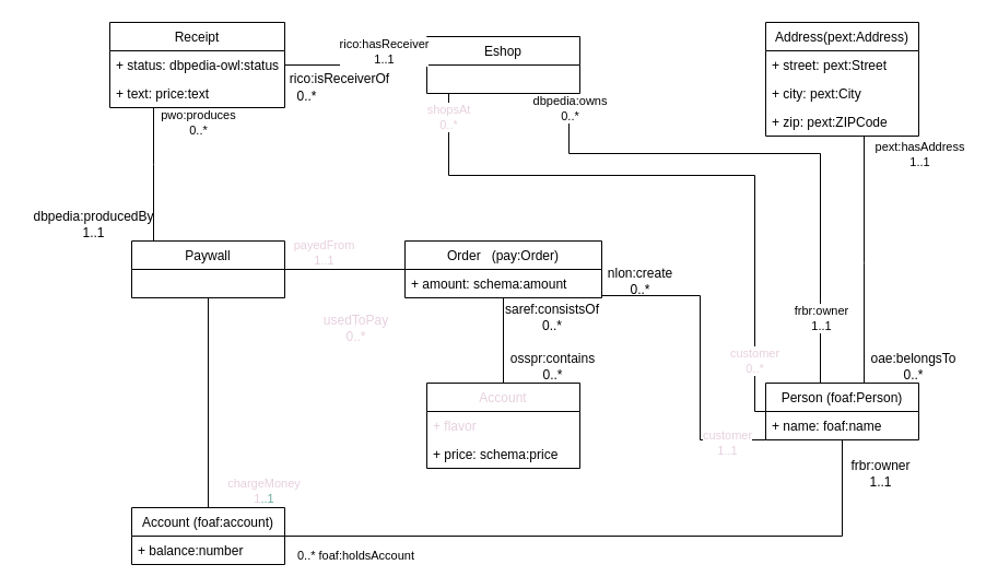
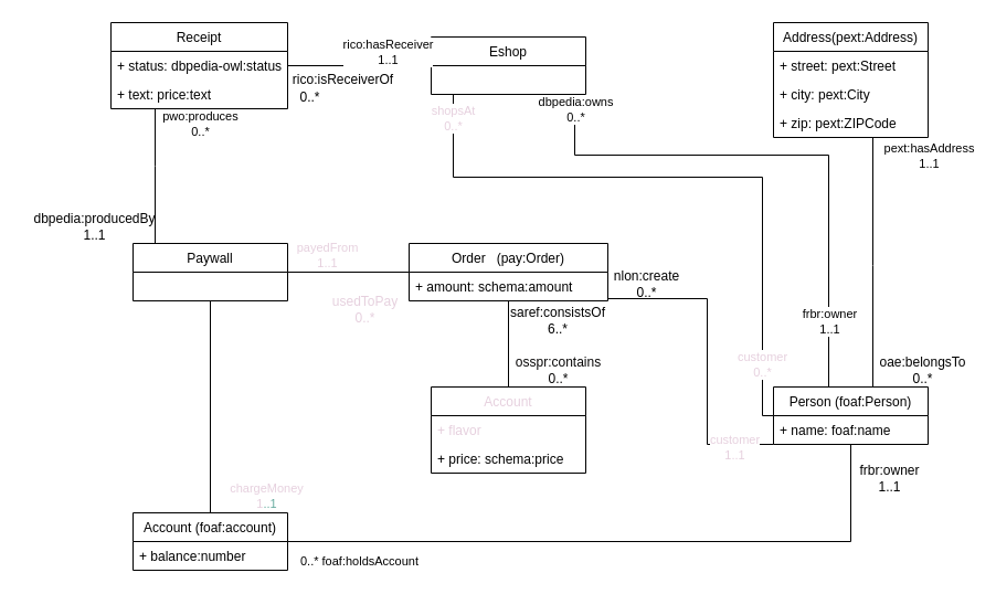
  <mxCell id="0" />
  <mxCell id="1" parent="0" />
  <mxCell id="2" style="edgeStyle=orthogonalEdgeStyle;rounded=0;orthogonalLoop=1;jettySize=auto;html=1;fontColor=none;endArrow=none;endFill=0;" parent="1" source="4" target="28" edge="1"><mxGeometry relative="1" as="geometry" /></mxCell>
  <mxCell id="3" value="&lt;div&gt;&lt;font color=&quot;#E6D0DE&quot;&gt;payedFrom&lt;/font&gt;&lt;/div&gt;&lt;div&gt;&lt;font color=&quot;#E6D0DE&quot;&gt;1..1&lt;br&gt;&lt;/font&gt;&lt;/div&gt;" style="edgeLabel;html=1;align=center;verticalAlign=middle;resizable=0;points=[];fontColor=none;" parent="2" vertex="1" connectable="0"><mxGeometry x="0.233" relative="1" as="geometry"><mxPoint x="-7" y="-16" as="offset" /></mxGeometry></mxCell>
  <mxCell id="4" value="Order   (pay:Order)" style="swimlane;fontStyle=0;childLayout=stackLayout;horizontal=1;startSize=26;fillColor=none;horizontalStack=0;resizeParent=1;resizeParentMax=0;resizeLast=0;collapsible=1;marginBottom=0;" parent="1" vertex="1"><mxGeometry x="370" y="220" width="180" height="52" as="geometry" /></mxCell>
  <mxCell id="5" value="+ amount: schema:amount" style="text;strokeColor=none;fillColor=none;align=left;verticalAlign=top;spacingLeft=4;spacingRight=4;overflow=hidden;rotatable=0;points=[[0,0.5],[1,0.5]];portConstraint=eastwest;" parent="4" vertex="1"><mxGeometry y="26" width="180" height="26" as="geometry" /></mxCell>
  <mxCell id="6" style="edgeStyle=orthogonalEdgeStyle;rounded=0;orthogonalLoop=1;jettySize=auto;html=1;endArrow=none;endFill=0;" parent="1" source="10" target="16" edge="1"><mxGeometry relative="1" as="geometry"><Array as="points"><mxPoint x="790" y="240" /><mxPoint x="790" y="240" /></Array></mxGeometry></mxCell>
  <mxCell id="7" value="&lt;div&gt;pext:hasAddress&lt;/div&gt;&lt;div&gt;1..1&lt;br&gt;&lt;/div&gt;" style="edgeLabel;html=1;align=center;verticalAlign=middle;resizable=0;points=[];" parent="6" vertex="1" connectable="0"><mxGeometry x="0.247" y="-2" relative="1" as="geometry"><mxPoint x="48" y="-69" as="offset" /></mxGeometry></mxCell>
  <mxCell id="8" style="edgeStyle=orthogonalEdgeStyle;rounded=0;orthogonalLoop=1;jettySize=auto;html=1;fontColor=#E6D0DE;endArrow=none;endFill=0;" parent="1" source="10" edge="1"><mxGeometry relative="1" as="geometry"><Array as="points"><mxPoint x="640" y="402" /><mxPoint x="640" y="270" /></Array><mxPoint x="550" y="270" as="targetPoint" /></mxGeometry></mxCell>
  <mxCell id="9" value="&lt;div&gt;customer&lt;/div&gt;&lt;div&gt;1..1&lt;/div&gt;" style="edgeLabel;html=1;align=center;verticalAlign=middle;resizable=0;points=[];fontColor=#E6D0DE;" parent="8" vertex="1" connectable="0"><mxGeometry x="-0.745" y="2" relative="1" as="geometry"><mxPoint as="offset" /></mxGeometry></mxCell>
  <mxCell id="10" value="Person (foaf:Person)" style="swimlane;fontStyle=0;childLayout=stackLayout;horizontal=1;startSize=26;fillColor=none;horizontalStack=0;resizeParent=1;resizeParentMax=0;resizeLast=0;collapsible=1;marginBottom=0;" parent="1" vertex="1"><mxGeometry x="700" y="350" width="140" height="52" as="geometry" /></mxCell>
  <mxCell id="11" value="+ name: foaf:name" style="text;strokeColor=none;fillColor=none;align=left;verticalAlign=top;spacingLeft=4;spacingRight=4;overflow=hidden;rotatable=0;points=[[0,0.5],[1,0.5]];portConstraint=eastwest;" parent="10" vertex="1"><mxGeometry y="26" width="140" height="26" as="geometry" /></mxCell>
  <mxCell id="12" style="edgeStyle=orthogonalEdgeStyle;rounded=0;orthogonalLoop=1;jettySize=auto;html=1;fontColor=#080707;endArrow=none;endFill=0;" parent="1" source="13" target="4" edge="1"><mxGeometry relative="1" as="geometry" /></mxCell>
  <mxCell id="13" value="Account" style="swimlane;fontStyle=0;childLayout=stackLayout;horizontal=1;startSize=26;fillColor=none;horizontalStack=0;resizeParent=1;resizeParentMax=0;resizeLast=0;collapsible=1;marginBottom=0;fontColor=#E6D0DE;" parent="1" vertex="1"><mxGeometry x="390" y="350" width="140" height="78" as="geometry" /></mxCell>
  <mxCell id="14" value="+ flavor" style="text;strokeColor=none;fillColor=none;align=left;verticalAlign=top;spacingLeft=4;spacingRight=4;overflow=hidden;rotatable=0;points=[[0,0.5],[1,0.5]];portConstraint=eastwest;fontColor=#E6D0DE;" parent="13" vertex="1"><mxGeometry y="26" width="140" height="26" as="geometry" /></mxCell>
  <mxCell id="15" value="+ price: schema:price" style="text;strokeColor=none;fillColor=none;align=left;verticalAlign=top;spacingLeft=4;spacingRight=4;overflow=hidden;rotatable=0;points=[[0,0.5],[1,0.5]];portConstraint=eastwest;" parent="13" vertex="1"><mxGeometry y="52" width="140" height="26" as="geometry" /></mxCell>
  <mxCell id="16" value="Address(pext:Address)" style="swimlane;fontStyle=0;childLayout=stackLayout;horizontal=1;startSize=26;fillColor=none;horizontalStack=0;resizeParent=1;resizeParentMax=0;resizeLast=0;collapsible=1;marginBottom=0;" parent="1" vertex="1"><mxGeometry x="700" y="20" width="140" height="104" as="geometry" /></mxCell>
  <mxCell id="17" value="+ street: pext:Street" style="text;strokeColor=none;fillColor=none;align=left;verticalAlign=top;spacingLeft=4;spacingRight=4;overflow=hidden;rotatable=0;points=[[0,0.5],[1,0.5]];portConstraint=eastwest;" parent="16" vertex="1"><mxGeometry y="26" width="140" height="26" as="geometry" /></mxCell>
  <mxCell id="18" value="+ city: pext:City" style="text;strokeColor=none;fillColor=none;align=left;verticalAlign=top;spacingLeft=4;spacingRight=4;overflow=hidden;rotatable=0;points=[[0,0.5],[1,0.5]];portConstraint=eastwest;" parent="16" vertex="1"><mxGeometry y="52" width="140" height="26" as="geometry" /></mxCell>
  <mxCell id="19" value="+ zip: pext:ZIPCode" style="text;strokeColor=none;fillColor=none;align=left;verticalAlign=top;spacingLeft=4;spacingRight=4;overflow=hidden;rotatable=0;points=[[0,0.5],[1,0.5]];portConstraint=eastwest;" parent="16" vertex="1"><mxGeometry y="78" width="140" height="26" as="geometry" /></mxCell>
  <mxCell id="20" style="edgeStyle=orthogonalEdgeStyle;rounded=0;orthogonalLoop=1;jettySize=auto;html=1;endArrow=none;endFill=0;" parent="1" source="25" target="10" edge="1"><mxGeometry relative="1" as="geometry"><Array as="points"><mxPoint x="520" y="140" /><mxPoint x="750" y="140" /></Array></mxGeometry></mxCell>
  <mxCell id="21" value="&lt;div&gt;dbpedia:owns&lt;/div&gt;&lt;div&gt;0..*&lt;br&gt;&lt;/div&gt;" style="edgeLabel;html=1;align=center;verticalAlign=middle;resizable=0;points=[];" vertex="1" connectable="0" parent="20"><mxGeometry x="-0.948" relative="1" as="geometry"><mxPoint as="offset" /></mxGeometry></mxCell>
  <mxCell id="22" style="edgeStyle=orthogonalEdgeStyle;rounded=0;orthogonalLoop=1;jettySize=auto;html=1;endArrow=none;endFill=0;" edge="1" parent="1" source="25" target="10"><mxGeometry relative="1" as="geometry"><Array as="points"><mxPoint x="410" y="160" /><mxPoint x="690" y="160" /><mxPoint x="690" y="376" /></Array></mxGeometry></mxCell>
  <mxCell id="23" value="&lt;font color=&quot;#E6D0DE&quot;&gt;shopsAt&lt;/font&gt;&lt;div&gt;&lt;font color=&quot;#E6D0DE&quot;&gt;0..*&lt;/font&gt;&lt;br&gt;&lt;/div&gt;" style="edgeLabel;html=1;align=center;verticalAlign=middle;resizable=0;points=[];" vertex="1" connectable="0" parent="22"><mxGeometry x="-0.927" y="-1" relative="1" as="geometry"><mxPoint as="offset" /></mxGeometry></mxCell>
  <mxCell id="24" value="&lt;div&gt;&lt;font color=&quot;#E6D0DE&quot;&gt;customer&lt;/font&gt;&lt;/div&gt;&lt;div&gt;&lt;font color=&quot;#E6D0DE&quot;&gt;0..*&lt;br&gt;&lt;/font&gt;&lt;/div&gt;" style="edgeLabel;html=1;align=center;verticalAlign=middle;resizable=0;points=[];" vertex="1" connectable="0" parent="22"><mxGeometry x="0.804" y="-1" relative="1" as="geometry"><mxPoint as="offset" /></mxGeometry></mxCell>
  <mxCell id="25" value="Eshop" style="swimlane;fontStyle=0;childLayout=stackLayout;horizontal=1;startSize=26;fillColor=none;horizontalStack=0;resizeParent=1;resizeParentMax=0;resizeLast=0;collapsible=1;marginBottom=0;" parent="1" vertex="1"><mxGeometry x="390" y="33" width="140" height="52" as="geometry" /></mxCell>
  <mxCell id="26" style="edgeStyle=orthogonalEdgeStyle;rounded=0;orthogonalLoop=1;jettySize=auto;html=1;fontColor=none;endArrow=none;endFill=0;" parent="1" source="28" target="37" edge="1"><mxGeometry relative="1" as="geometry"><Array as="points"><mxPoint x="140" y="150" /><mxPoint x="140" y="150" /></Array></mxGeometry></mxCell>
  <mxCell id="27" value="&lt;div&gt;pwo:produces&lt;/div&gt;&lt;div&gt;0..*&lt;br&gt;&lt;/div&gt;" style="edgeLabel;html=1;align=center;verticalAlign=middle;resizable=0;points=[];fontColor=none;" parent="26" vertex="1" connectable="0"><mxGeometry x="0.197" relative="1" as="geometry"><mxPoint x="40" y="-36" as="offset" /></mxGeometry></mxCell>
  <mxCell id="28" value="Paywall" style="swimlane;fontStyle=0;childLayout=stackLayout;horizontal=1;startSize=26;fillColor=none;horizontalStack=0;resizeParent=1;resizeParentMax=0;resizeLast=0;collapsible=1;marginBottom=0;" parent="1" vertex="1"><mxGeometry x="120" y="220" width="140" height="52" as="geometry" /></mxCell>
  <mxCell id="29" style="edgeStyle=orthogonalEdgeStyle;rounded=0;orthogonalLoop=1;jettySize=auto;html=1;endArrow=none;endFill=0;" parent="1" source="33" target="28" edge="1"><mxGeometry relative="1" as="geometry"><mxPoint x="188.46" y="297.402" as="targetPoint" /></mxGeometry></mxCell>
  <mxCell id="30" value="&lt;div&gt;&lt;font color=&quot;#E6D0DE&quot;&gt;chargeMoney&lt;/font&gt;&lt;/div&gt;&lt;div&gt;&lt;font color=&quot;#E6D0DE&quot;&gt;1&lt;/font&gt;&lt;font color=&quot;#67AB9F&quot;&gt;..1&lt;/font&gt;&lt;/div&gt;" style="edgeLabel;html=1;align=center;verticalAlign=middle;resizable=0;points=[];fontColor=#080707;" parent="29" vertex="1" connectable="0"><mxGeometry x="-0.125" relative="1" as="geometry"><mxPoint x="50" y="68" as="offset" /></mxGeometry></mxCell>
  <mxCell id="31" style="edgeStyle=orthogonalEdgeStyle;rounded=0;orthogonalLoop=1;jettySize=auto;html=1;endArrow=none;endFill=0;" parent="1" source="33" target="10" edge="1"><mxGeometry relative="1" as="geometry" /></mxCell>
  <mxCell id="32" value="0..* foaf:holdsAccount" style="edgeLabel;html=1;align=center;verticalAlign=middle;resizable=0;points=[];" parent="31" vertex="1" connectable="0"><mxGeometry x="-0.043" y="-3" relative="1" as="geometry"><mxPoint x="-222" y="14" as="offset" /></mxGeometry></mxCell>
  <mxCell id="33" value="Account (foaf:account)" style="swimlane;fontStyle=0;childLayout=stackLayout;horizontal=1;startSize=26;fillColor=none;horizontalStack=0;resizeParent=1;resizeParentMax=0;resizeLast=0;collapsible=1;marginBottom=0;" parent="1" vertex="1"><mxGeometry x="120" y="464" width="140" height="52" as="geometry" /></mxCell>
  <mxCell id="34" value="+ balance:number" style="text;strokeColor=none;fillColor=none;align=left;verticalAlign=top;spacingLeft=4;spacingRight=4;overflow=hidden;rotatable=0;points=[[0,0.5],[1,0.5]];portConstraint=eastwest;" parent="33" vertex="1"><mxGeometry y="26" width="140" height="26" as="geometry" /></mxCell>
  <mxCell id="35" style="edgeStyle=orthogonalEdgeStyle;rounded=0;orthogonalLoop=1;jettySize=auto;html=1;endArrow=none;endFill=0;" parent="1" source="37" target="25" edge="1"><mxGeometry relative="1" as="geometry" /></mxCell>
  <mxCell id="36" value="&lt;div&gt;rico:hasReceiver&lt;/div&gt;&lt;div&gt;1..1&lt;br&gt;&lt;/div&gt;" style="edgeLabel;html=1;align=center;verticalAlign=middle;resizable=0;points=[];" vertex="1" connectable="0" parent="35"><mxGeometry x="0.646" relative="1" as="geometry"><mxPoint x="-17" y="-13" as="offset" /></mxGeometry></mxCell>
  <mxCell id="37" value="Receipt" style="swimlane;fontStyle=0;childLayout=stackLayout;horizontal=1;startSize=26;fillColor=none;horizontalStack=0;resizeParent=1;resizeParentMax=0;resizeLast=0;collapsible=1;marginBottom=0;" parent="1" vertex="1"><mxGeometry x="100" y="20" width="160" height="78" as="geometry" /></mxCell>
  <mxCell id="38" value="+ status: dbpedia-owl:status" style="text;strokeColor=none;fillColor=none;align=left;verticalAlign=top;spacingLeft=4;spacingRight=4;overflow=hidden;rotatable=0;points=[[0,0.5],[1,0.5]];portConstraint=eastwest;" parent="37" vertex="1"><mxGeometry y="26" width="160" height="26" as="geometry" /></mxCell>
  <mxCell id="39" value="+ text: price:text" style="text;strokeColor=none;fillColor=none;align=left;verticalAlign=top;spacingLeft=4;spacingRight=4;overflow=hidden;rotatable=0;points=[[0,0.5],[1,0.5]];portConstraint=eastwest;" parent="37" vertex="1"><mxGeometry y="52" width="160" height="26" as="geometry" /></mxCell>
  <mxCell id="40" value="&lt;div&gt;osspr:contains&lt;/div&gt;&lt;div&gt;0..*&lt;br&gt;&lt;/div&gt;" style="text;html=1;align=center;verticalAlign=middle;resizable=0;points=[];autosize=1;strokeColor=none;fontColor=#080707;" parent="1" vertex="1"><mxGeometry x="460" y="320" width="90" height="30" as="geometry" /></mxCell>
  <mxCell id="41" value="rico:isReceiverOf" style="text;html=1;align=center;verticalAlign=middle;resizable=0;points=[];autosize=1;strokeColor=none;" parent="1" vertex="1"><mxGeometry x="255" y="62" width="110" height="20" as="geometry" /></mxCell>
  <mxCell id="42" value="0..*" style="text;html=1;align=center;verticalAlign=middle;resizable=0;points=[];autosize=1;strokeColor=none;" parent="1" vertex="1"><mxGeometry x="265" y="78" width="30" height="20" as="geometry" /></mxCell>
- <mxCell id="43" value="&lt;div&gt;&lt;font color=&quot;#E6D0DE&quot;&gt;usedToPay&lt;/font&gt;&lt;/div&gt;&lt;div&gt;&lt;font color=&quot;#E6D0DE&quot;&gt;0..*&lt;br&gt;&lt;/font&gt;&lt;/div&gt;" style="text;html=1;align=center;verticalAlign=middle;resizable=0;points=[];autosize=1;strokeColor=none;" parent="1" vertex="1"><mxGeometry x="290" y="285" width="70" height="30" as="geometry" /></mxCell>
+ <mxCell id="43" value="&lt;div&gt;&lt;font color=&quot;#E6D0DE&quot;&gt;usedToPay&lt;/font&gt;&lt;/div&gt;&lt;div&gt;&lt;font color=&quot;#E6D0DE&quot;&gt;0..*&lt;br&gt;&lt;/font&gt;&lt;/div&gt;" style="text;html=1;align=center;verticalAlign=middle;resizable=0;points=[];autosize=1;strokeColor=none;" parent="1" vertex="1"><mxGeometry x="295" y="265" width="70" height="30" as="geometry" /></mxCell>
  <mxCell id="44" value="&lt;div&gt;dbpedia:producedBy&lt;/div&gt;&lt;div&gt;1..1&lt;br&gt;&lt;/div&gt;" style="text;html=1;align=center;verticalAlign=middle;resizable=0;points=[];autosize=1;strokeColor=none;fontColor=#000000;" parent="1" vertex="1"><mxGeometry x="20" y="190" width="130" height="30" as="geometry" /></mxCell>
  <mxCell id="45" value="&lt;div&gt;frbr:owner&lt;/div&gt;&lt;div&gt;1..1&lt;/div&gt;" style="text;html=1;align=center;verticalAlign=middle;resizable=0;points=[];autosize=1;strokeColor=none;fontColor=#000000;" parent="1" vertex="1"><mxGeometry x="770" y="418" width="70" height="30" as="geometry" /></mxCell>
  <mxCell id="46" value="&lt;div&gt;frbr:owner&lt;/div&gt;&lt;div&gt;1..1&lt;/div&gt;" style="edgeLabel;html=1;align=center;verticalAlign=middle;resizable=0;points=[];fontColor=#000000;" vertex="1" connectable="0" parent="1"><mxGeometry x="750" y="290" as="geometry" /></mxCell>
- <mxCell id="47" value="saref:consistsOf&lt;br&gt;0..*" style="text;html=1;strokeColor=none;fillColor=none;align=center;verticalAlign=middle;whiteSpace=wrap;rounded=0;" vertex="1" parent="1"><mxGeometry x="485" y="280" width="40" height="20" as="geometry" /></mxCell>
+ <mxCell id="47" value="saref:consistsOf&lt;br&gt;6..*" style="text;html=1;strokeColor=none;fillColor=none;align=center;verticalAlign=middle;whiteSpace=wrap;rounded=0;" vertex="1" parent="1"><mxGeometry x="485" y="280" width="40" height="20" as="geometry" /></mxCell>
  <mxCell id="48" value="&lt;div&gt;nlon:create&lt;/div&gt;&lt;div&gt;0..*&lt;br&gt;&lt;/div&gt;" style="text;html=1;align=center;verticalAlign=middle;resizable=0;points=[];autosize=1;strokeColor=none;" vertex="1" parent="1"><mxGeometry x="550" y="242" width="70" height="30" as="geometry" /></mxCell>
  <mxCell id="49" value="oae:belongsTo&lt;div&gt;0..*&lt;br&gt;&lt;/div&gt;" style="text;html=1;align=center;verticalAlign=middle;resizable=0;points=[];autosize=1;strokeColor=none;" vertex="1" parent="1"><mxGeometry x="790" y="320" width="90" height="30" as="geometry" /></mxCell>
